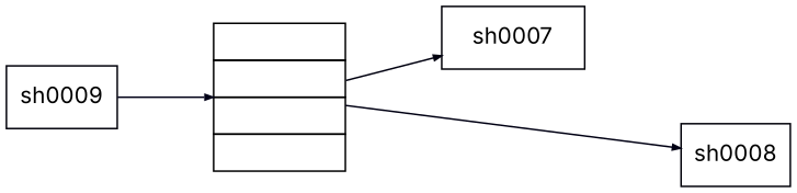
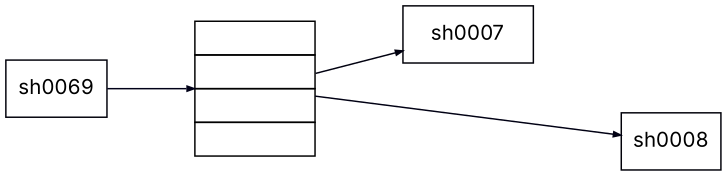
  digraph {
    fontname=Inter
    nodesep=0.486111
    rankdir=LR
    ranksep=0.833333
    remincross=true
    searchsize=500
    node [fontname=Inter shape=rect]
    edge [arrowsize=0.5 fontname=Inter minlen=1]
    n1 [color="#000007" height=0.543335 label=sh0007 width=1.236111]
    n2 [color="#000008" height=0.543335 label=sh0008 width=0.694444]
-   n3 [color="#000009" height=0.543335 label=sh0009 width=0.958333]
+   n3 [color="#000009" height=0.543335 label=sh0069 width=0.958333]
    n4 [label=<<TABLE BORDER="0" CELLBORDER="1" CELLSPACING="0" CELLPADDING="0"><TR><TD  FIXEDSIZE="TRUE" WIDTH="82.0" HEIGHT="23"></TD></TR><TR><TD  FIXEDSIZE="TRUE" WIDTH="82.0" HEIGHT="23" PORT="p76423d8352c9e8fc8d7d65f62c55eae9"></TD></TR><TR><TD  FIXEDSIZE="TRUE" WIDTH="82.0" HEIGHT="23" PORT="pf75d91cdd36b85cc4a8dfeca4f24fa14"></TD></TR><TR><TD  FIXEDSIZE="TRUE" WIDTH="82.0" HEIGHT="23" PORT="pd8b00929dec65d422303256336ada04f"></TD></TR></TABLE>> shape=plain]
    n3 -> n4 [color="#000017" headcell=pf75d91cdd36b85cc4a8dfeca4f24fa14]
    n4 -> n1 [color="#00000F" showboxes=true tailcell=pf75d91cdd36b85cc4a8dfeca4f24fa14]
    n4 -> n2 [color="#000013" minlen=2 tailcell=pd8b00929dec65d422303256336ada04f]
  }
